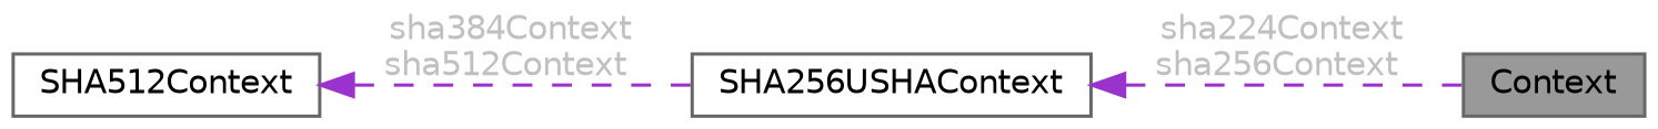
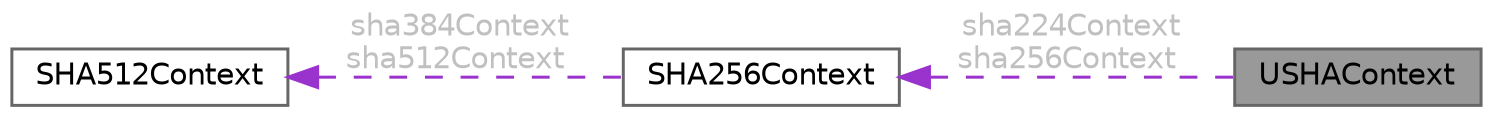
  digraph {
    rankdir=LR
    node [color=gray40 fillcolor=white fontname=Helvetica fontsize=10 shape=box style=filled]
    edge [color=darkorchid3 dir=back fontcolor=grey fontname=Helvetica fontsize=10 labelfontname=Helvetica labelfontsize=10 style=dashed]
-   n1 [fillcolor=grey60 fontcolor=black height=0.2 label=Context width=0.4]
-   n2 [height=0.2 label=SHA256USHAContext width=0.4]
+   n1 [fillcolor=grey60 fontcolor=black height=0.2 label=USHAContext width=0.4]
+   n2 [height=0.2 label=SHA256Context width=0.4]
    n3 [height=0.2 label=SHA512Context width=0.4]
    n2 -> n1 [label=" sha224Context\nsha256Context"]
    n3 -> n2 [label=" sha384Context\nsha512Context"]
  }
